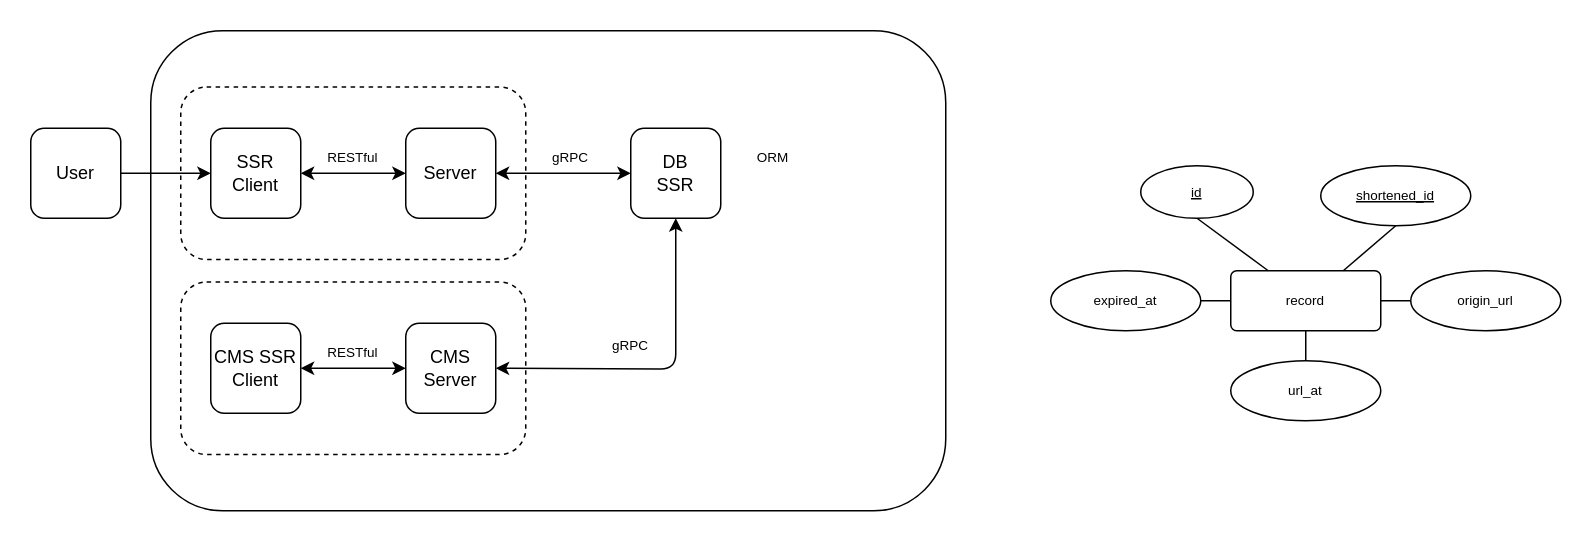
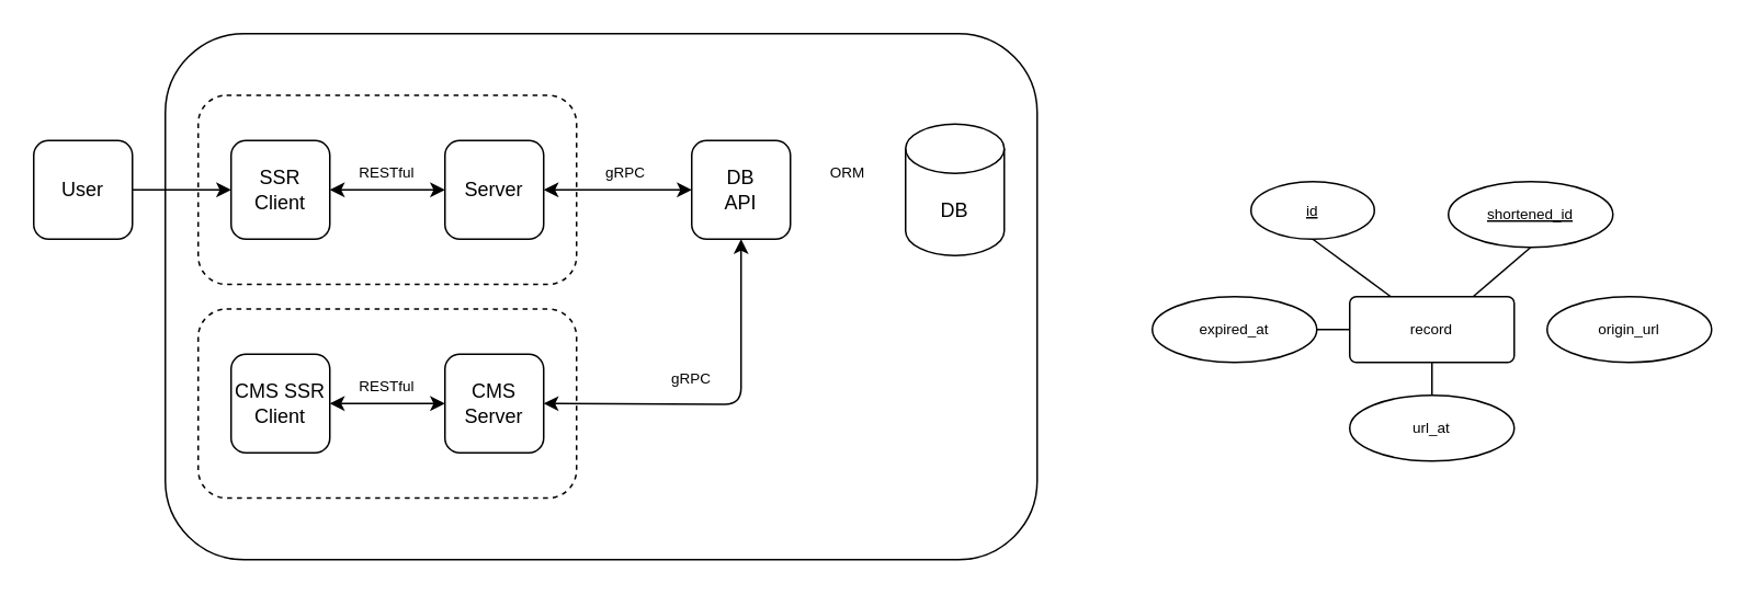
  <mxCell id="0" />
  <mxCell id="1" parent="0" />
  <mxCell id="2" value="record" style="rounded=1;arcSize=10;whiteSpace=wrap;html=1;align=center;fontSize=9;" vertex="1" parent="1"><mxGeometry x="820" y="180" width="100" height="40" as="geometry" /></mxCell>
  <mxCell id="3" value="" style="group" vertex="1" connectable="0" parent="1"><mxGeometry x="20" y="20" width="610" height="320" as="geometry" /></mxCell>
  <mxCell id="4" value="" style="rounded=1;whiteSpace=wrap;html=1;" vertex="1" parent="3"><mxGeometry x="80" width="530" height="320" as="geometry" /></mxCell>
- <mxCell id="6" value="DB&lt;br&gt;SSR" style="rounded=1;whiteSpace=wrap;html=1;" vertex="1" parent="3"><mxGeometry x="400" y="65" width="60" height="60" as="geometry" /></mxCell>
+ <mxCell id="5" value="DB" style="shape=cylinder3;whiteSpace=wrap;html=1;boundedLbl=1;backgroundOutline=1;size=15;" vertex="1" parent="3"><mxGeometry x="530" y="55" width="60" height="80" as="geometry" /></mxCell>
+ <mxCell id="6" value="DB&lt;br&gt;API" style="rounded=1;whiteSpace=wrap;html=1;" vertex="1" parent="3"><mxGeometry x="400" y="65" width="60" height="60" as="geometry" /></mxCell>
  <mxCell id="7" value="" style="rounded=1;whiteSpace=wrap;html=1;dashed=1;" vertex="1" parent="3"><mxGeometry x="100" y="37.5" width="230" height="115" as="geometry" /></mxCell>
  <mxCell id="8" style="edgeStyle=none;html=1;fontSize=9;startArrow=classic;startFill=1;entryX=0;entryY=0.5;entryDx=0;entryDy=0;" edge="1" parent="3" source="9" target="6"><mxGeometry relative="1" as="geometry" /></mxCell>
  <mxCell id="9" value="Server" style="rounded=1;whiteSpace=wrap;html=1;" vertex="1" parent="3"><mxGeometry x="250" y="65" width="60" height="60" as="geometry" /></mxCell>
  <mxCell id="10" value="gRPC" style="text;html=1;strokeColor=none;fillColor=none;align=center;verticalAlign=middle;whiteSpace=wrap;rounded=0;fontSize=9;" vertex="1" parent="3"><mxGeometry x="330" y="70" width="60" height="30" as="geometry" /></mxCell>
  <mxCell id="11" value="SSR&lt;br&gt;Client" style="rounded=1;whiteSpace=wrap;html=1;" vertex="1" parent="3"><mxGeometry x="120" y="65" width="60" height="60" as="geometry" /></mxCell>
  <mxCell id="12" value="" style="edgeStyle=none;html=1;fontSize=9;startArrow=classic;startFill=1;" edge="1" parent="3" source="9" target="11"><mxGeometry relative="1" as="geometry" /></mxCell>
  <mxCell id="13" value="" style="rounded=1;whiteSpace=wrap;html=1;dashed=1;" vertex="1" parent="3"><mxGeometry x="100" y="167.5" width="230" height="115" as="geometry" /></mxCell>
  <mxCell id="14" style="edgeStyle=none;html=1;entryX=0.5;entryY=1;entryDx=0;entryDy=0;fontSize=9;startArrow=classic;startFill=1;exitX=1;exitY=0.5;exitDx=0;exitDy=0;" edge="1" parent="3" source="15" target="6"><mxGeometry relative="1" as="geometry"><Array as="points"><mxPoint x="430" y="225.5" /></Array></mxGeometry></mxCell>
  <mxCell id="15" value="CMS&lt;br&gt;Server" style="rounded=1;whiteSpace=wrap;html=1;" vertex="1" parent="3"><mxGeometry x="250" y="195" width="60" height="60" as="geometry" /></mxCell>
  <mxCell id="16" value="CMS SSR&lt;br&gt;Client" style="rounded=1;whiteSpace=wrap;html=1;" vertex="1" parent="3"><mxGeometry x="120" y="195" width="60" height="60" as="geometry" /></mxCell>
  <mxCell id="17" value="" style="edgeStyle=none;html=1;fontSize=9;startArrow=classic;startFill=1;" edge="1" parent="3" source="15" target="16"><mxGeometry relative="1" as="geometry" /></mxCell>
  <mxCell id="18" value="RESTful" style="text;html=1;strokeColor=none;fillColor=none;align=center;verticalAlign=middle;whiteSpace=wrap;rounded=0;fontSize=9;" vertex="1" parent="3"><mxGeometry x="185" y="70" width="60" height="30" as="geometry" /></mxCell>
  <mxCell id="19" value="RESTful" style="text;html=1;strokeColor=none;fillColor=none;align=center;verticalAlign=middle;whiteSpace=wrap;rounded=0;fontSize=9;" vertex="1" parent="3"><mxGeometry x="185" y="199.5" width="60" height="30" as="geometry" /></mxCell>
  <mxCell id="20" value="gRPC" style="text;html=1;strokeColor=none;fillColor=none;align=center;verticalAlign=middle;whiteSpace=wrap;rounded=0;fontSize=9;" vertex="1" parent="3"><mxGeometry x="370" y="195" width="60" height="30" as="geometry" /></mxCell>
  <mxCell id="21" value="ORM" style="text;html=1;strokeColor=none;fillColor=none;align=center;verticalAlign=middle;whiteSpace=wrap;rounded=0;fontSize=9;" vertex="1" parent="3"><mxGeometry x="470" y="70" width="50" height="30" as="geometry" /></mxCell>
  <mxCell id="22" value="User" style="rounded=1;whiteSpace=wrap;html=1;" vertex="1" parent="3"><mxGeometry y="65" width="60" height="60" as="geometry" /></mxCell>
  <mxCell id="23" value="" style="edgeStyle=none;html=1;fontSize=9;startArrow=classic;startFill=1;endArrow=none;endFill=0;exitX=0;exitY=0.5;exitDx=0;exitDy=0;" edge="1" parent="3" source="11" target="22"><mxGeometry relative="1" as="geometry"><mxPoint y="95" as="sourcePoint" /></mxGeometry></mxCell>
  <mxCell id="24" style="edgeStyle=none;html=1;exitX=0.5;exitY=1;exitDx=0;exitDy=0;entryX=0.25;entryY=0;entryDx=0;entryDy=0;fontSize=9;startArrow=none;startFill=0;endArrow=none;endFill=0;" edge="1" parent="1" source="25" target="2"><mxGeometry relative="1" as="geometry" /></mxCell>
  <mxCell id="25" value="id" style="ellipse;whiteSpace=wrap;html=1;align=center;fontStyle=4;fontSize=9;" vertex="1" parent="1"><mxGeometry x="760" y="110" width="75" height="35" as="geometry" /></mxCell>
- <mxCell id="26" style="edgeStyle=none;html=1;exitX=0;exitY=0.5;exitDx=0;exitDy=0;entryX=1;entryY=0.5;entryDx=0;entryDy=0;fontSize=9;startArrow=none;startFill=0;endArrow=none;endFill=0;" edge="1" parent="1" source="27" target="2"><mxGeometry relative="1" as="geometry" /></mxCell>
  <mxCell id="27" value="origin_url" style="ellipse;whiteSpace=wrap;html=1;align=center;fontSize=9;" vertex="1" parent="1"><mxGeometry x="940" y="180" width="100" height="40" as="geometry" /></mxCell>
  <mxCell id="28" style="edgeStyle=none;html=1;exitX=0.5;exitY=0;exitDx=0;exitDy=0;entryX=0.5;entryY=1;entryDx=0;entryDy=0;fontSize=9;startArrow=none;startFill=0;endArrow=none;endFill=0;" edge="1" parent="1" source="29" target="2"><mxGeometry relative="1" as="geometry" /></mxCell>
  <mxCell id="29" value="url_at" style="ellipse;whiteSpace=wrap;html=1;align=center;fontSize=9;" vertex="1" parent="1"><mxGeometry x="820" y="240" width="100" height="40" as="geometry" /></mxCell>
  <mxCell id="30" style="edgeStyle=none;html=1;exitX=1;exitY=0.5;exitDx=0;exitDy=0;entryX=0;entryY=0.5;entryDx=0;entryDy=0;fontSize=9;startArrow=none;startFill=0;endArrow=none;endFill=0;" edge="1" parent="1" source="31" target="2"><mxGeometry relative="1" as="geometry" /></mxCell>
  <mxCell id="31" value="expired_at" style="ellipse;whiteSpace=wrap;html=1;align=center;fontSize=9;" vertex="1" parent="1"><mxGeometry x="700" y="180" width="100" height="40" as="geometry" /></mxCell>
  <mxCell id="32" style="edgeStyle=none;html=1;exitX=0.5;exitY=1;exitDx=0;exitDy=0;entryX=0.75;entryY=0;entryDx=0;entryDy=0;fontSize=9;startArrow=none;startFill=0;endArrow=none;endFill=0;" edge="1" parent="1" source="33" target="2"><mxGeometry relative="1" as="geometry" /></mxCell>
  <mxCell id="33" value="shortened_id" style="ellipse;whiteSpace=wrap;html=1;align=center;fontStyle=4;fontSize=9;" vertex="1" parent="1"><mxGeometry x="880" y="110" width="100" height="40" as="geometry" /></mxCell>
